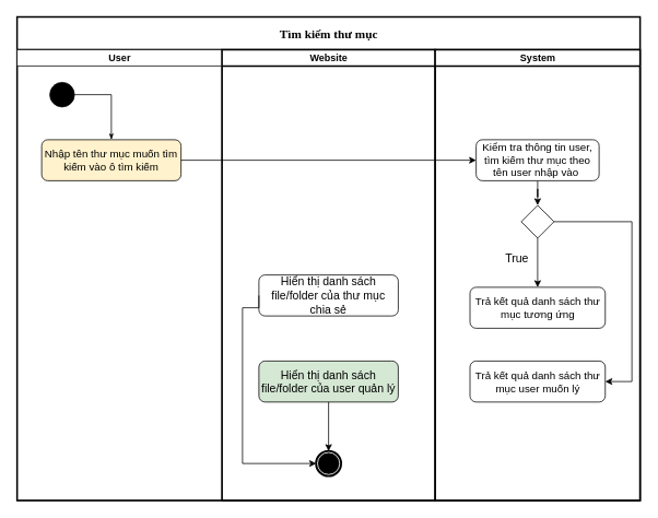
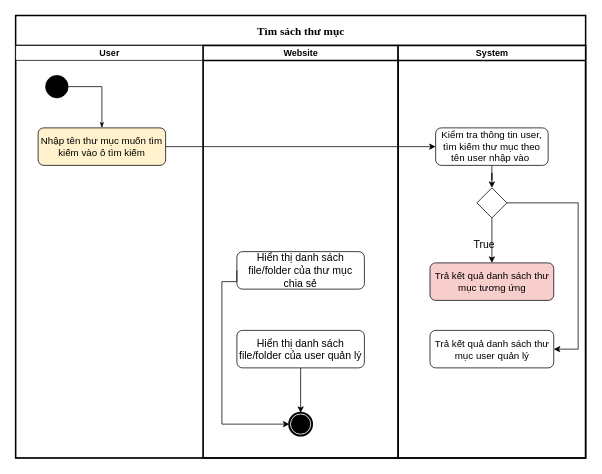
  <mxCell id="0" />
  <mxCell id="1" parent="0" />
- <mxCell id="2" value="&lt;font style=&quot;font-size: 15px;&quot;&gt;Tìm kiếm thư mục&lt;/font&gt;" style="swimlane;html=1;childLayout=stackLayout;startSize=40;rounded=0;shadow=0;comic=0;labelBackgroundColor=none;strokeWidth=2;fontFamily=Verdana;fontSize=12;align=center;" parent="1" vertex="1"><mxGeometry x="20" y="20" width="760" height="590" as="geometry" /></mxCell>
+ <mxCell id="2" value="&lt;font style=&quot;font-size: 15px;&quot;&gt;Tìm sách thư mục&lt;/font&gt;" style="swimlane;html=1;childLayout=stackLayout;startSize=40;rounded=0;shadow=0;comic=0;labelBackgroundColor=none;strokeWidth=2;fontFamily=Verdana;fontSize=12;align=center;" parent="1" vertex="1"><mxGeometry x="20" y="20" width="760" height="590" as="geometry" /></mxCell>
  <mxCell id="3" value="User" style="swimlane;html=1;startSize=20;" parent="2" vertex="1"><mxGeometry y="40" width="250" height="550" as="geometry" /></mxCell>
  <mxCell id="4" value="" style="ellipse;whiteSpace=wrap;html=1;rounded=0;shadow=0;comic=0;labelBackgroundColor=none;strokeWidth=1;fillColor=#000000;fontFamily=Verdana;fontSize=12;align=center;" parent="3" vertex="1"><mxGeometry x="40" y="40" width="30" height="30" as="geometry" /></mxCell>
  <mxCell id="5" value="&lt;span style=&quot;font-size: 13px;&quot;&gt;Nhập tên thư mục muốn tìm kiếm vào ô tìm kiếm&lt;/span&gt;" style="rounded=1;whiteSpace=wrap;html=1;fillColor=#fff2cc;" parent="3" vertex="1"><mxGeometry x="30" y="110" width="170" height="50" as="geometry" /></mxCell>
  <mxCell id="6" style="edgeStyle=orthogonalEdgeStyle;rounded=0;html=1;labelBackgroundColor=none;startArrow=none;startFill=0;startSize=5;endArrow=classicThin;endFill=1;endSize=5;jettySize=auto;orthogonalLoop=1;strokeWidth=1;fontFamily=Verdana;fontSize=12;entryX=0.5;entryY=0;entryDx=0;entryDy=0;" parent="3" source="4" edge="1" target="5"><mxGeometry relative="1" as="geometry"><mxPoint x="150" y="110" as="targetPoint" /><Array as="points"><mxPoint x="115" y="55" /></Array></mxGeometry></mxCell>
  <mxCell id="7" value="" style="edgeStyle=orthogonalEdgeStyle;rounded=0;orthogonalLoop=1;jettySize=auto;html=1;fontSize=12;entryX=0;entryY=0.5;entryDx=0;entryDy=0;" parent="2" source="5" target="17" edge="1"><mxGeometry relative="1" as="geometry"><mxPoint x="310" y="175" as="targetPoint" /></mxGeometry></mxCell>
  <mxCell id="8" value="Website" style="swimlane;html=1;startSize=20;strokeWidth=2;" parent="2" vertex="1"><mxGeometry x="250" y="40" width="260" height="550" as="geometry" /></mxCell>
  <mxCell id="9" value="Hiển thị danh sách file/folder của thư mục chia sẻ" style="rounded=1;whiteSpace=wrap;html=1;fontSize=14;" parent="8" vertex="1"><mxGeometry x="45" y="275" width="170" height="50" as="geometry" /></mxCell>
  <mxCell id="10" value="" style="shape=mxgraph.bpmn.shape;html=1;verticalLabelPosition=bottom;labelBackgroundColor=#ffffff;verticalAlign=top;perimeter=ellipsePerimeter;outline=end;symbol=terminate;rounded=0;shadow=0;comic=0;strokeWidth=1;fontFamily=Verdana;fontSize=12;align=center;" parent="8" vertex="1"><mxGeometry x="115" y="490" width="30" height="30" as="geometry" /></mxCell>
  <mxCell id="11" value="" style="edgeStyle=orthogonalEdgeStyle;rounded=0;orthogonalLoop=1;jettySize=auto;html=1;fontSize=12;exitX=0;exitY=0.5;exitDx=0;exitDy=0;entryX=0;entryY=0.5;entryDx=0;entryDy=0;" parent="8" source="9" target="10" edge="1"><mxGeometry relative="1" as="geometry"><mxPoint x="120" y="370" as="sourcePoint" /><mxPoint x="200" y="470" as="targetPoint" /><Array as="points"><mxPoint x="25" y="315" /><mxPoint x="25" y="505" /></Array></mxGeometry></mxCell>
- <mxCell id="12" value="Hiển thị danh sách file/folder của user quản lý" style="rounded=1;whiteSpace=wrap;html=1;fontSize=14;fillColor=#d5e8d4;" vertex="1" parent="8"><mxGeometry x="45" y="380" width="170" height="50" as="geometry" /></mxCell>
+ <mxCell id="12" value="Hiển thị danh sách file/folder của user quản lý" style="rounded=1;whiteSpace=wrap;html=1;fontSize=14;" vertex="1" parent="8"><mxGeometry x="45" y="380" width="170" height="50" as="geometry" /></mxCell>
  <mxCell id="13" value="" style="edgeStyle=orthogonalEdgeStyle;rounded=0;orthogonalLoop=1;jettySize=auto;html=1;fontSize=12;entryX=0.5;entryY=0;entryDx=0;entryDy=0;exitX=0.5;exitY=1;exitDx=0;exitDy=0;" edge="1" parent="8" source="12" target="10"><mxGeometry relative="1" as="geometry"><mxPoint x="312.5" y="415" as="sourcePoint" /><mxPoint x="225" y="415" as="targetPoint" /></mxGeometry></mxCell>
  <mxCell id="14" value="System" style="swimlane;html=1;startSize=20;strokeWidth=2;" parent="2" vertex="1"><mxGeometry x="510" y="40" width="250" height="550" as="geometry" /></mxCell>
- <mxCell id="15" value="&lt;span style=&quot;font-size: 13px;&quot;&gt;Trả kết quả danh sách thư mục tương ứng&lt;/span&gt;" style="rounded=1;whiteSpace=wrap;html=1;" parent="14" vertex="1"><mxGeometry x="42.5" y="290" width="165" height="50" as="geometry" /></mxCell>
+ <mxCell id="15" value="&lt;span style=&quot;font-size: 13px;&quot;&gt;Trả kết quả danh sách thư mục tương ứng&lt;/span&gt;" style="rounded=1;whiteSpace=wrap;html=1;fillColor=#f8cecc;" parent="14" vertex="1"><mxGeometry x="42.5" y="290" width="165" height="50" as="geometry" /></mxCell>
  <mxCell id="16" value="" style="edgeStyle=orthogonalEdgeStyle;rounded=0;orthogonalLoop=1;jettySize=auto;html=1;fontSize=12;exitX=0.5;exitY=1;exitDx=0;exitDy=0;" parent="14" source="17" target="18" edge="1"><mxGeometry relative="1" as="geometry"><mxPoint x="120" y="330" as="sourcePoint" /><mxPoint x="70" y="315" as="targetPoint" /></mxGeometry></mxCell>
  <mxCell id="17" value="&lt;span style=&quot;font-size: 13px;&quot;&gt;Kiểm tra thông tin user, tìm kiếm thư mục theo tên user nhập vào&amp;nbsp;&lt;/span&gt;" style="rounded=1;whiteSpace=wrap;html=1;" parent="14" vertex="1"><mxGeometry x="50" y="110" width="150" height="50" as="geometry" /></mxCell>
  <mxCell id="18" value="" style="rhombus;whiteSpace=wrap;html=1;fontSize=15;" vertex="1" parent="14"><mxGeometry x="105" y="190" width="40" height="40" as="geometry" /></mxCell>
  <mxCell id="19" value="" style="endArrow=classic;html=1;rounded=0;fontSize=15;entryX=0.5;entryY=0;entryDx=0;entryDy=0;exitX=0.5;exitY=1;exitDx=0;exitDy=0;" edge="1" parent="14" source="18" target="15"><mxGeometry width="50" height="50" relative="1" as="geometry"><mxPoint x="-180" y="410" as="sourcePoint" /><mxPoint x="-130" y="360" as="targetPoint" /></mxGeometry></mxCell>
- <mxCell id="20" value="True" style="text;html=1;strokeColor=none;fillColor=none;align=center;verticalAlign=middle;whiteSpace=wrap;rounded=0;fontSize=14;" vertex="1" parent="14"><mxGeometry x="70" y="240" width="60" height="30" as="geometry" /></mxCell>
- <mxCell id="21" value="&lt;span style=&quot;font-size: 13px;&quot;&gt;Trả kết quả danh sách thư mục user muốn lý&lt;/span&gt;" style="rounded=1;whiteSpace=wrap;html=1;" vertex="1" parent="14"><mxGeometry x="42.5" y="380" width="165" height="50" as="geometry" /></mxCell>
+ <mxCell id="20" value="True" style="text;html=1;strokeColor=none;fillColor=none;align=center;verticalAlign=middle;whiteSpace=wrap;rounded=0;fontSize=14;" vertex="1" parent="14"><mxGeometry x="85" y="250" width="60" height="30" as="geometry" /></mxCell>
+ <mxCell id="21" value="&lt;span style=&quot;font-size: 13px;&quot;&gt;Trả kết quả danh sách thư mục user quản lý&lt;/span&gt;" style="rounded=1;whiteSpace=wrap;html=1;" vertex="1" parent="14"><mxGeometry x="42.5" y="380" width="165" height="50" as="geometry" /></mxCell>
  <mxCell id="22" value="" style="endArrow=classic;html=1;rounded=0;fontSize=14;exitX=1;exitY=0.5;exitDx=0;exitDy=0;entryX=1;entryY=0.5;entryDx=0;entryDy=0;" edge="1" parent="14" source="18" target="21"><mxGeometry width="50" height="50" relative="1" as="geometry"><mxPoint x="-180" y="410" as="sourcePoint" /><mxPoint x="210" y="400" as="targetPoint" /><Array as="points"><mxPoint x="240" y="210" /><mxPoint x="240" y="405" /></Array></mxGeometry></mxCell>
